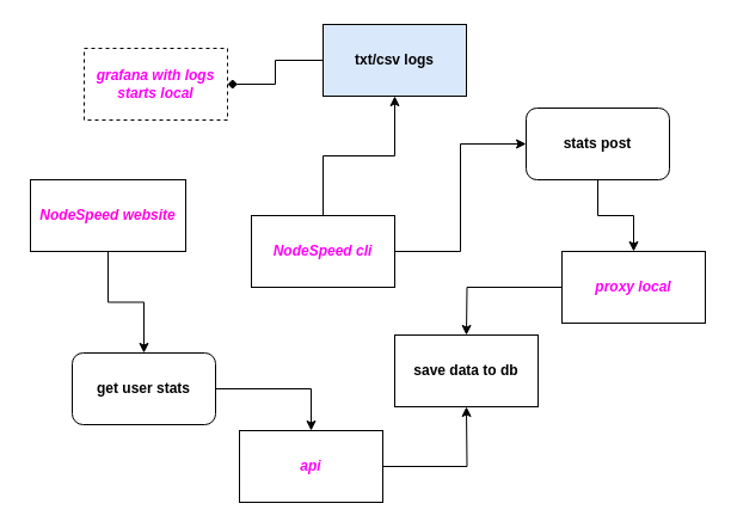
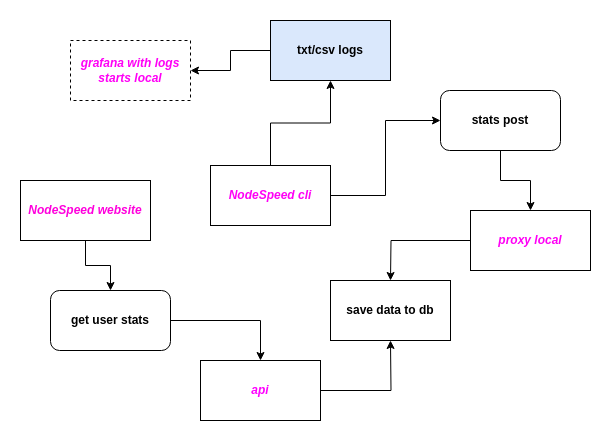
  <mxCell id="0" />
  <mxCell id="1" parent="0" />
  <mxCell id="2" value="" style="edgeStyle=orthogonalEdgeStyle;rounded=0;orthogonalLoop=1;jettySize=auto;html=1;" parent="1" source="4" target="6" edge="1"><mxGeometry relative="1" as="geometry" /></mxCell>
  <mxCell id="3" style="edgeStyle=orthogonalEdgeStyle;rounded=0;orthogonalLoop=1;jettySize=auto;html=1;exitX=1;exitY=0.5;exitDx=0;exitDy=0;entryX=0;entryY=0.5;entryDx=0;entryDy=0;" parent="1" source="4" target="8" edge="1"><mxGeometry relative="1" as="geometry" /></mxCell>
- <mxCell id="4" value="&lt;font style=&quot;color: rgb(255, 0, 246);&quot;&gt;&lt;b&gt;&lt;i&gt;NodeSpeed cli&lt;/i&gt;&lt;/b&gt;&lt;/font&gt;" style="rounded=0;whiteSpace=wrap;html=1;" parent="1" vertex="1"><mxGeometry x="210" y="180" width="120" height="60" as="geometry" /></mxCell>
- <mxCell id="5" value="" style="edgeStyle=orthogonalEdgeStyle;rounded=0;orthogonalLoop=1;jettySize=auto;html=1;endArrow=diamond;" parent="1" source="6" target="11" edge="1"><mxGeometry relative="1" as="geometry" /></mxCell>
+ <mxCell id="4" value="&lt;font style=&quot;color: rgb(255, 0, 246);&quot;&gt;&lt;b&gt;&lt;i&gt;NodeSpeed cli&lt;/i&gt;&lt;/b&gt;&lt;/font&gt;" style="rounded=0;whiteSpace=wrap;html=1;" parent="1" vertex="1"><mxGeometry x="210" y="165" width="120" height="60" as="geometry" /></mxCell>
+ <mxCell id="5" value="" style="edgeStyle=orthogonalEdgeStyle;rounded=0;orthogonalLoop=1;jettySize=auto;html=1;" parent="1" source="6" target="11" edge="1"><mxGeometry relative="1" as="geometry" /></mxCell>
  <mxCell id="6" value="&lt;b&gt;txt/csv logs&lt;/b&gt;" style="whiteSpace=wrap;html=1;rounded=0;fillColor=#dae8fc;" parent="1" vertex="1"><mxGeometry x="270" y="20" width="120" height="60" as="geometry" /></mxCell>
  <mxCell id="7" style="edgeStyle=orthogonalEdgeStyle;rounded=0;orthogonalLoop=1;jettySize=auto;html=1;" parent="1" source="8" target="10" edge="1"><mxGeometry relative="1" as="geometry"><mxPoint x="480" y="270" as="targetPoint" /></mxGeometry></mxCell>
  <mxCell id="8" value="&lt;b&gt;stats post&lt;/b&gt;" style="rounded=1;whiteSpace=wrap;html=1;" parent="1" vertex="1"><mxGeometry x="440" y="90" width="120" height="60" as="geometry" /></mxCell>
  <mxCell id="9" value="" style="edgeStyle=orthogonalEdgeStyle;rounded=0;orthogonalLoop=1;jettySize=auto;html=1;" parent="1" source="10" edge="1"><mxGeometry relative="1" as="geometry"><mxPoint x="390" y="280" as="targetPoint" /></mxGeometry></mxCell>
  <mxCell id="10" value="&lt;font style=&quot;color: rgb(255, 0, 246);&quot;&gt;&lt;b&gt;&lt;i&gt;proxy local&lt;/i&gt;&lt;/b&gt;&lt;/font&gt;" style="rounded=0;whiteSpace=wrap;html=1;" parent="1" vertex="1"><mxGeometry x="470" y="210" width="120" height="60" as="geometry" /></mxCell>
  <mxCell id="11" value="&lt;b&gt;&lt;i&gt;&lt;font style=&quot;color: rgb(255, 0, 246);&quot;&gt;grafana with logs&lt;/font&gt;&lt;/i&gt;&lt;/b&gt;&lt;div&gt;&lt;b&gt;&lt;i&gt;&lt;font style=&quot;color: rgb(255, 0, 246);&quot;&gt;starts local&lt;/font&gt;&lt;/i&gt;&lt;/b&gt;&lt;/div&gt;" style="whiteSpace=wrap;html=1;rounded=0;dashed=1;" parent="1" vertex="1"><mxGeometry x="70" y="40" width="120" height="60" as="geometry" /></mxCell>
  <mxCell id="12" style="edgeStyle=orthogonalEdgeStyle;rounded=0;orthogonalLoop=1;jettySize=auto;html=1;exitX=0.5;exitY=1;exitDx=0;exitDy=0;entryX=0.5;entryY=0;entryDx=0;entryDy=0;" parent="1" source="13" target="17" edge="1"><mxGeometry relative="1" as="geometry" /></mxCell>
- <mxCell id="13" value="&lt;b&gt;&lt;font style=&quot;color: rgb(255, 0, 221);&quot;&gt;&lt;i&gt;NodeSpeed website&lt;/i&gt;&lt;/font&gt;&lt;/b&gt;" style="rounded=0;whiteSpace=wrap;html=1;" parent="1" vertex="1"><mxGeometry x="25" y="150" width="130" height="60" as="geometry" /></mxCell>
+ <mxCell id="13" value="&lt;b&gt;&lt;font style=&quot;color: rgb(255, 0, 221);&quot;&gt;&lt;i&gt;NodeSpeed website&lt;/i&gt;&lt;/font&gt;&lt;/b&gt;" style="rounded=0;whiteSpace=wrap;html=1;" parent="1" vertex="1"><mxGeometry x="20" y="180" width="130" height="60" as="geometry" /></mxCell>
  <mxCell id="14" style="edgeStyle=orthogonalEdgeStyle;rounded=0;orthogonalLoop=1;jettySize=auto;html=1;" parent="1" source="15" edge="1"><mxGeometry relative="1" as="geometry"><mxPoint x="390" y="340" as="targetPoint" /></mxGeometry></mxCell>
  <mxCell id="15" value="&lt;i&gt;&lt;b&gt;&lt;font style=&quot;color: rgb(255, 0, 255);&quot;&gt;api&lt;/font&gt;&lt;/b&gt;&lt;/i&gt;" style="whiteSpace=wrap;html=1;rounded=0;" parent="1" vertex="1"><mxGeometry x="200" y="360" width="120" height="60" as="geometry" /></mxCell>
  <mxCell id="16" style="edgeStyle=orthogonalEdgeStyle;rounded=0;orthogonalLoop=1;jettySize=auto;html=1;" parent="1" source="17" target="15" edge="1"><mxGeometry relative="1" as="geometry" /></mxCell>
- <mxCell id="17" value="&lt;b&gt;get user stats&lt;/b&gt;" style="rounded=1;whiteSpace=wrap;html=1;" parent="1" vertex="1"><mxGeometry x="60" y="295" width="120" height="60" as="geometry" /></mxCell>
+ <mxCell id="17" value="&lt;b&gt;get user stats&lt;/b&gt;" style="rounded=1;whiteSpace=wrap;html=1;" parent="1" vertex="1"><mxGeometry x="50" y="290" width="120" height="60" as="geometry" /></mxCell>
  <mxCell id="18" value="&lt;b&gt;save data to db&lt;/b&gt;" style="rounded=0;whiteSpace=wrap;html=1;" vertex="1" parent="1"><mxGeometry x="330" y="280" width="120" height="60" as="geometry" /></mxCell>
